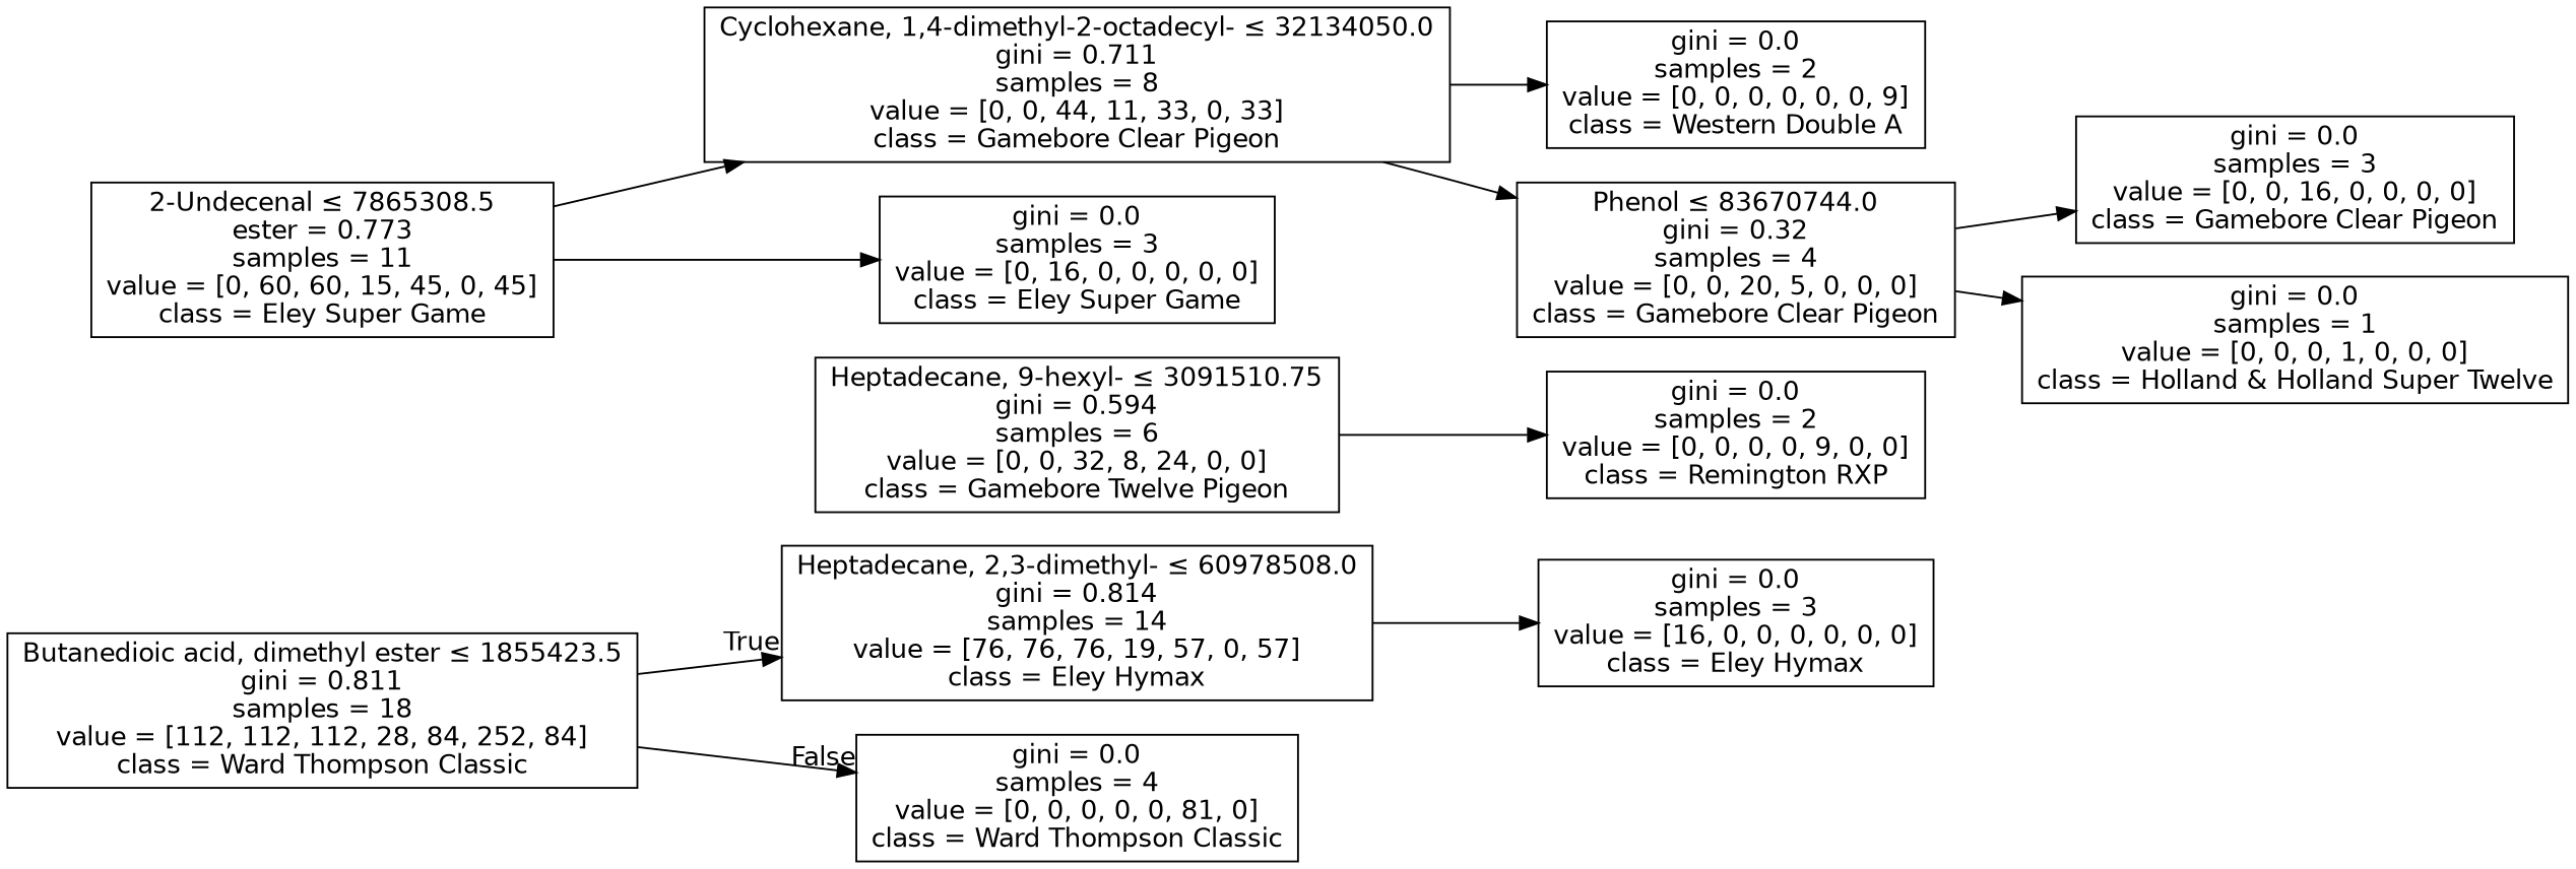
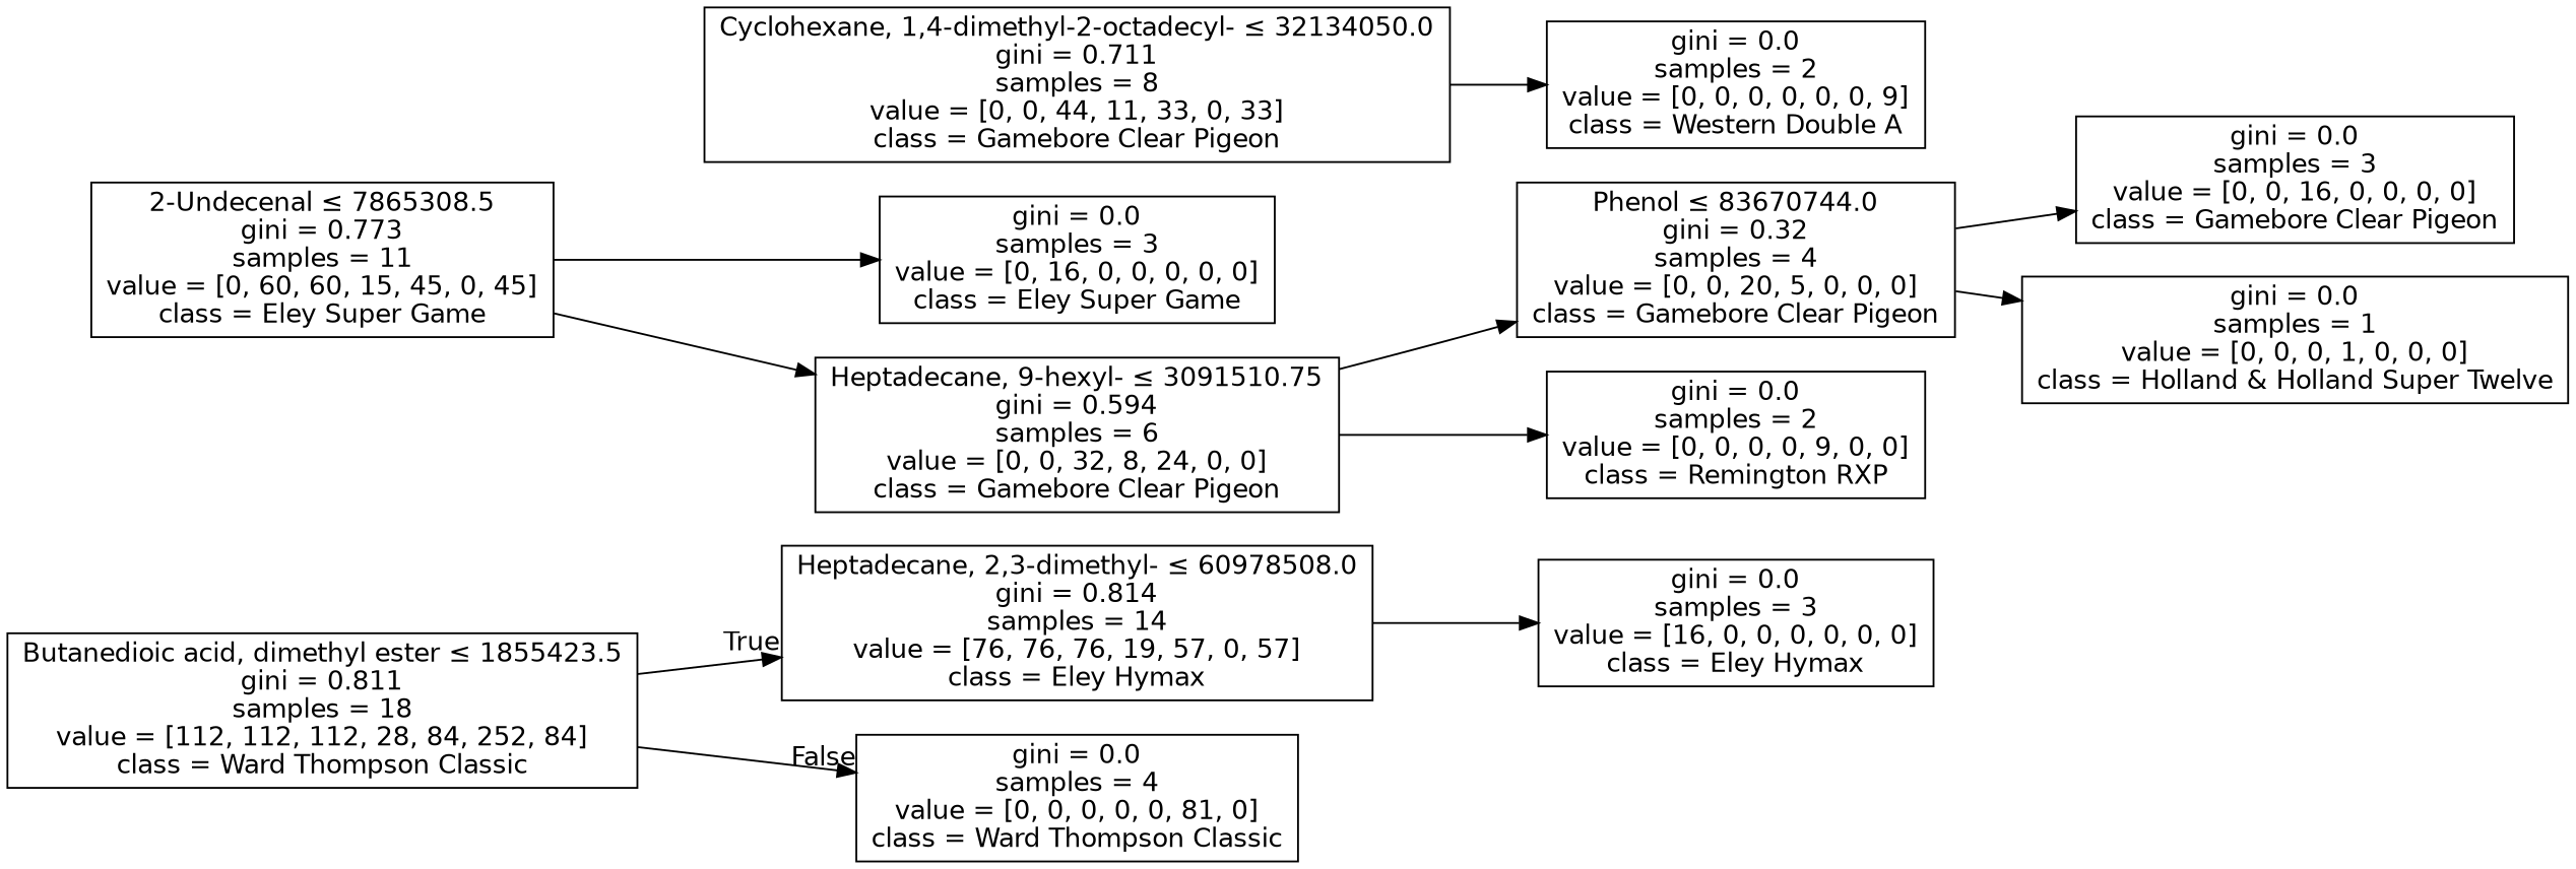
  digraph {
    rankdir=LR
    node [fontname=helvetica shape=box]
    edge [fontname=helvetica]
    n1 [label=<Butanedioic acid, dimethyl ester &le; 1855423.5<br/>gini = 0.811<br/>samples = 18<br/>value = [112, 112, 112, 28, 84, 252, 84]<br/>class = Ward Thompson Classic>]
    n2 [label=<Heptadecane, 2,3-dimethyl- &le; 60978508.0<br/>gini = 0.814<br/>samples = 14<br/>value = [76, 76, 76, 19, 57, 0, 57]<br/>class = Eley Hymax>]
    n3 [label=<gini = 0.0<br/>samples = 4<br/>value = [0, 0, 0, 0, 0, 81, 0]<br/>class = Ward Thompson Classic>]
    n4 [label=<gini = 0.0<br/>samples = 3<br/>value = [16, 0, 0, 0, 0, 0, 0]<br/>class = Eley Hymax>]
-   n5 [label=<2-Undecenal &le; 7865308.5<br/>ester = 0.773<br/>samples = 11<br/>value = [0, 60, 60, 15, 45, 0, 45]<br/>class = Eley Super Game>]
+   n5 [label=<2-Undecenal &le; 7865308.5<br/>gini = 0.773<br/>samples = 11<br/>value = [0, 60, 60, 15, 45, 0, 45]<br/>class = Eley Super Game>]
    n6 [label=<Cyclohexane, 1,4-dimethyl-2-octadecyl- &le; 32134050.0<br/>gini = 0.711<br/>samples = 8<br/>value = [0, 0, 44, 11, 33, 0, 33]<br/>class = Gamebore Clear Pigeon>]
    n7 [label=<gini = 0.0<br/>samples = 3<br/>value = [0, 16, 0, 0, 0, 0, 0]<br/>class = Eley Super Game>]
    n8 [label=<gini = 0.0<br/>samples = 2<br/>value = [0, 0, 0, 0, 0, 0, 9]<br/>class = Western Double A>]
-   n9 [label=<Heptadecane, 9-hexyl- &le; 3091510.75<br/>gini = 0.594<br/>samples = 6<br/>value = [0, 0, 32, 8, 24, 0, 0]<br/>class = Gamebore Twelve Pigeon>]
+   n9 [label=<Heptadecane, 9-hexyl- &le; 3091510.75<br/>gini = 0.594<br/>samples = 6<br/>value = [0, 0, 32, 8, 24, 0, 0]<br/>class = Gamebore Clear Pigeon>]
    n10 [label=<gini = 0.0<br/>samples = 2<br/>value = [0, 0, 0, 0, 9, 0, 0]<br/>class = Remington RXP>]
    n11 [label=<Phenol &le; 83670744.0<br/>gini = 0.32<br/>samples = 4<br/>value = [0, 0, 20, 5, 0, 0, 0]<br/>class = Gamebore Clear Pigeon>]
    n12 [label=<gini = 0.0<br/>samples = 3<br/>value = [0, 0, 16, 0, 0, 0, 0]<br/>class = Gamebore Clear Pigeon>]
    n13 [label=<gini = 0.0<br/>samples = 1<br/>value = [0, 0, 0, 1, 0, 0, 0]<br/>class = Holland &amp; Holland Super Twelve>]
    n1 -> n2 [headlabel=True labelangle=45 labeldistance=2.5]
    n1 -> n3 [headlabel=False labelangle=-45 labeldistance=2.5]
    n2 -> n4
-   n5 -> n6
+   n5 -> n9
    n5 -> n7
    n6 -> n8
    n9 -> n10
-   n6 -> n11
+   n9 -> n11
    n11 -> n12
    n11 -> n13
  }
